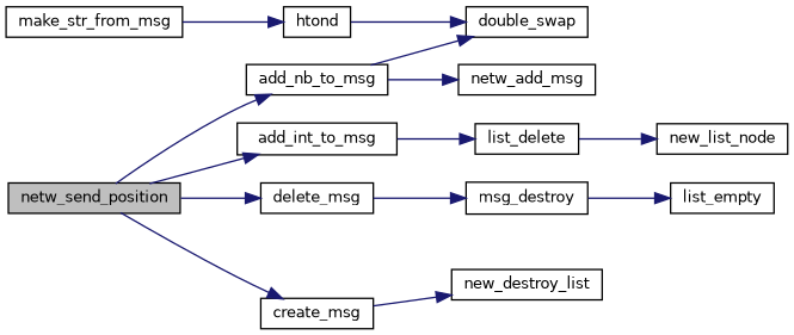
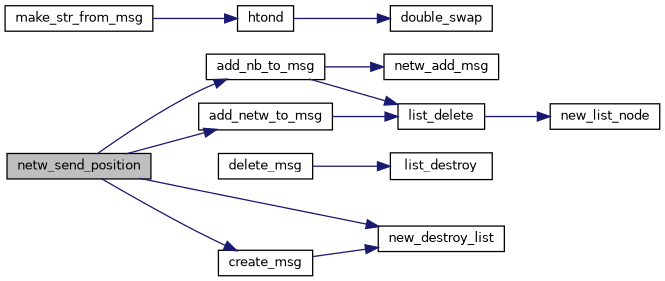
  digraph {
    rankdir=LR
    node [color=black fillcolor=white fontname=Helvetica fontsize=10 shape=record style=filled]
    edge [color=midnightblue fontname=Helvetica fontsize=10 labelfontname=Helvetica labelfontsize=10 style=solid]
    n1 [fillcolor=grey75 fontcolor=black height=0.2 label=netw_send_position width=0.4]
-   n2 [height=0.2 label=add_int_to_msg width=0.4]
+   n2 [height=0.2 label=add_netw_to_msg width=0.4]
    n3 [height=0.2 label=add_nb_to_msg width=0.4]
    n4 [height=0.2 label=create_msg width=0.4]
    n5 [height=0.2 label=delete_msg width=0.4]
    n6 [height=0.2 label=list_delete width=0.4]
    n7 [height=0.2 label=netw_add_msg width=0.4]
    n8 [height=0.2 label=new_destroy_list width=0.4]
-   n9 [height=0.2 label=msg_destroy width=0.4]
+   n9 [height=0.2 label=list_destroy width=0.4]
    n10 [height=0.2 label=make_str_from_msg width=0.4]
    n11 [height=0.2 label=htond width=0.4]
    n12 [height=0.2 label=new_list_node width=0.4]
-   n13 [height=0.2 label=list_empty width=0.4]
    n14 [height=0.2 label=double_swap width=0.4]
    n1 -> n2
    n1 -> n3
    n1 -> n4
-   n1 -> n5
+   n1 -> n8
    n2 -> n6
-   n3 -> n14
+   n3 -> n6
    n3 -> n7
    n4 -> n8
    n5 -> n9
    n6 -> n12
-   n9 -> n13
    n10 -> n11
    n11 -> n14
  }
